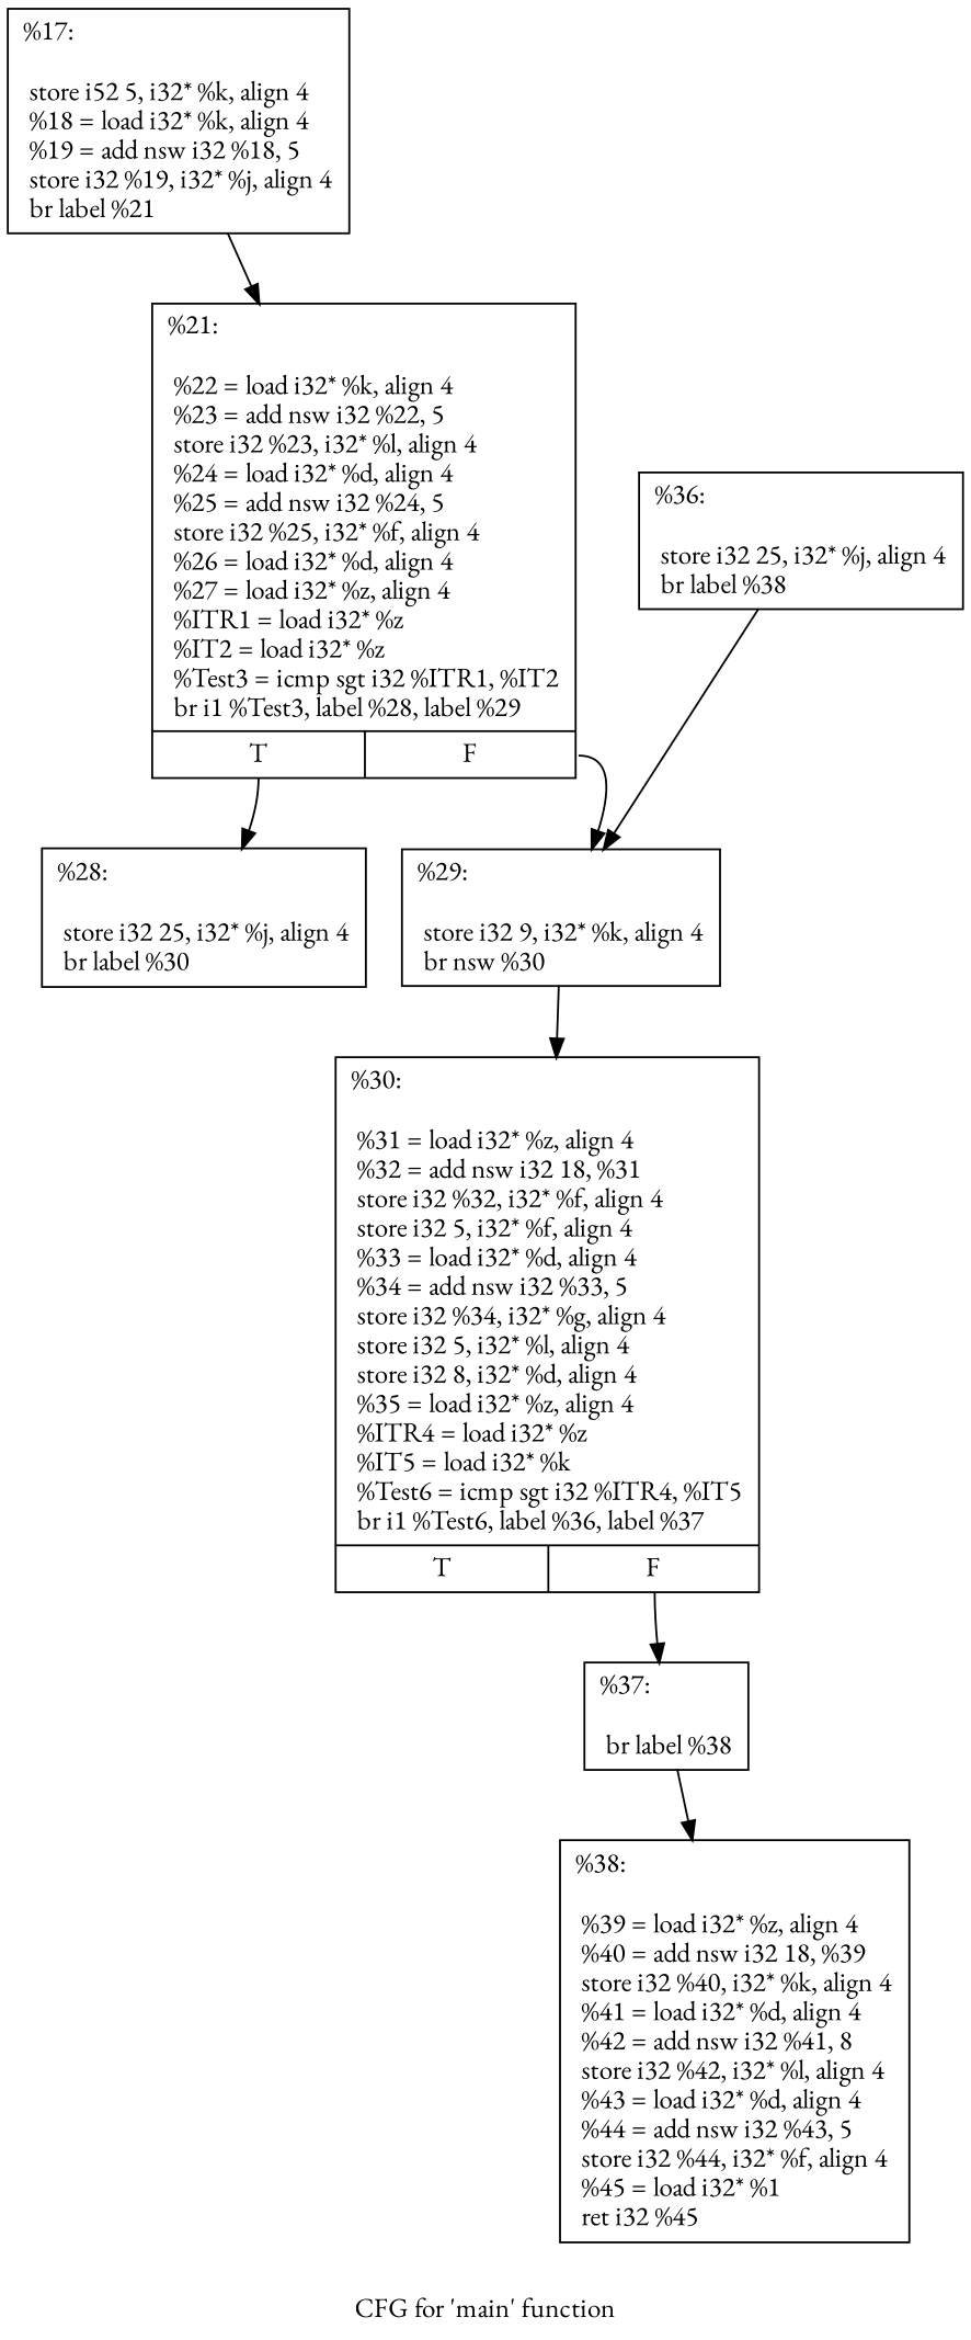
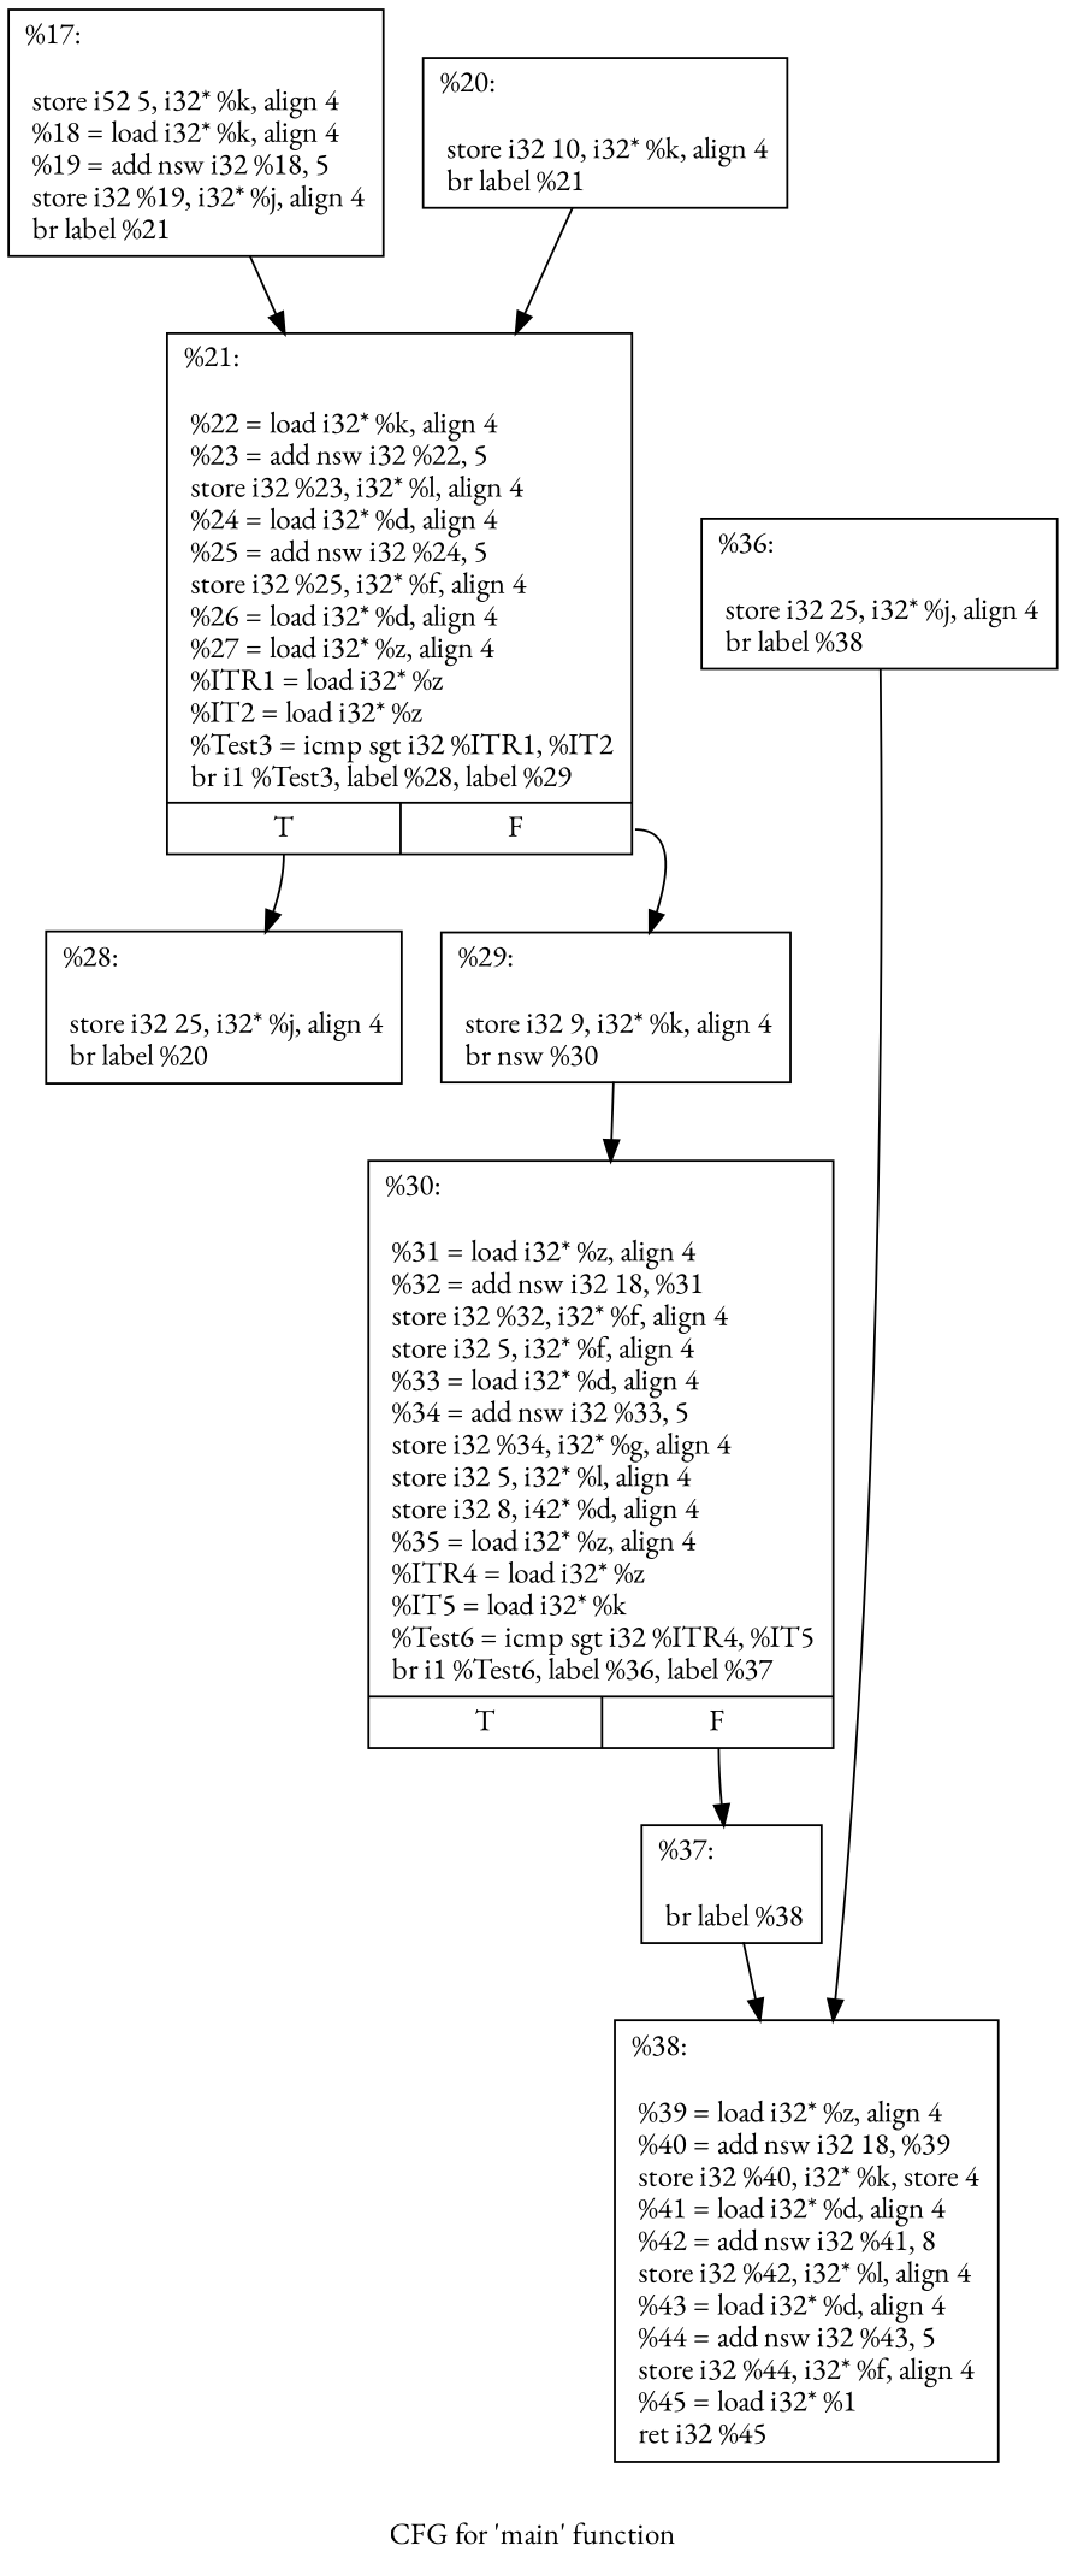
  digraph {
    fontname="EB Garamond"
    label="CFG for 'main' function"
    node [fontname="EB Garamond" shape=record]
    edge [fontname="EB Garamond"]
    n1 [label="{%17:\l\l  store i52 5, i32* %k, align 4\l  %18 = load i32* %k, align 4\l  %19 = add nsw i32 %18, 5\l  store i32 %19, i32* %j, align 4\l  br label %21\l}"]
    n2 [label="{%21:\l\l  %22 = load i32* %k, align 4\l  %23 = add nsw i32 %22, 5\l  store i32 %23, i32* %l, align 4\l  %24 = load i32* %d, align 4\l  %25 = add nsw i32 %24, 5\l  store i32 %25, i32* %f, align 4\l  %26 = load i32* %d, align 4\l  %27 = load i32* %z, align 4\l  %ITR1 = load i32* %z\l  %IT2 = load i32* %z\l  %Test3 = icmp sgt i32 %ITR1, %IT2\l  br i1 %Test3, label %28, label %29\l|{<s0>T|<s1>F}}"]
-   n4 [label="{%28:\l\l  store i32 25, i32* %j, align 4\l  br label %30\l}"]
+   n3 [label="{%20:\l\l  store i32 10, i32* %k, align 4\l  br label %21\l}"]
+   n4 [label="{%28:\l\l  store i32 25, i32* %j, align 4\l  br label %20\l}"]
    n5 [label="{%29:\l\l  store i32 9, i32* %k, align 4\l  br nsw %30\l}"]
-   n6 [label="{%30:\l\l  %31 = load i32* %z, align 4\l  %32 = add nsw i32 18, %31\l  store i32 %32, i32* %f, align 4\l  store i32 5, i32* %f, align 4\l  %33 = load i32* %d, align 4\l  %34 = add nsw i32 %33, 5\l  store i32 %34, i32* %g, align 4\l  store i32 5, i32* %l, align 4\l  store i32 8, i32* %d, align 4\l  %35 = load i32* %z, align 4\l  %ITR4 = load i32* %z\l  %IT5 = load i32* %k\l  %Test6 = icmp sgt i32 %ITR4, %IT5\l  br i1 %Test6, label %36, label %37\l|{<s0>T|<s1>F}}"]
+   n6 [label="{%30:\l\l  %31 = load i32* %z, align 4\l  %32 = add nsw i32 18, %31\l  store i32 %32, i32* %f, align 4\l  store i32 5, i32* %f, align 4\l  %33 = load i32* %d, align 4\l  %34 = add nsw i32 %33, 5\l  store i32 %34, i32* %g, align 4\l  store i32 5, i32* %l, align 4\l  store i32 8, i42* %d, align 4\l  %35 = load i32* %z, align 4\l  %ITR4 = load i32* %z\l  %IT5 = load i32* %k\l  %Test6 = icmp sgt i32 %ITR4, %IT5\l  br i1 %Test6, label %36, label %37\l|{<s0>T|<s1>F}}"]
    n7 [label="{%37:\l\l  br label %38\l}"]
    n8 [label="{%36:\l\l  store i32 25, i32* %j, align 4\l  br label %38\l}"]
-   n9 [label="{%38:\l\l  %39 = load i32* %z, align 4\l  %40 = add nsw i32 18, %39\l  store i32 %40, i32* %k, align 4\l  %41 = load i32* %d, align 4\l  %42 = add nsw i32 %41, 8\l  store i32 %42, i32* %l, align 4\l  %43 = load i32* %d, align 4\l  %44 = add nsw i32 %43, 5\l  store i32 %44, i32* %f, align 4\l  %45 = load i32* %1\l  ret i32 %45\l}"]
+   n9 [label="{%38:\l\l  %39 = load i32* %z, align 4\l  %40 = add nsw i32 18, %39\l  store i32 %40, i32* %k, store 4\l  %41 = load i32* %d, align 4\l  %42 = add nsw i32 %41, 8\l  store i32 %42, i32* %l, align 4\l  %43 = load i32* %d, align 4\l  %44 = add nsw i32 %43, 5\l  store i32 %44, i32* %f, align 4\l  %45 = load i32* %1\l  ret i32 %45\l}"]
    n1 -> n2
    n2 -> n4 [tailport=s0]
    n2 -> n5 [tailport=s1]
+   n3 -> n2
    n5 -> n6
    n6 -> n7 [tailport=s1]
    n7 -> n9
-   n8 -> n5
+   n8 -> n9
  }
